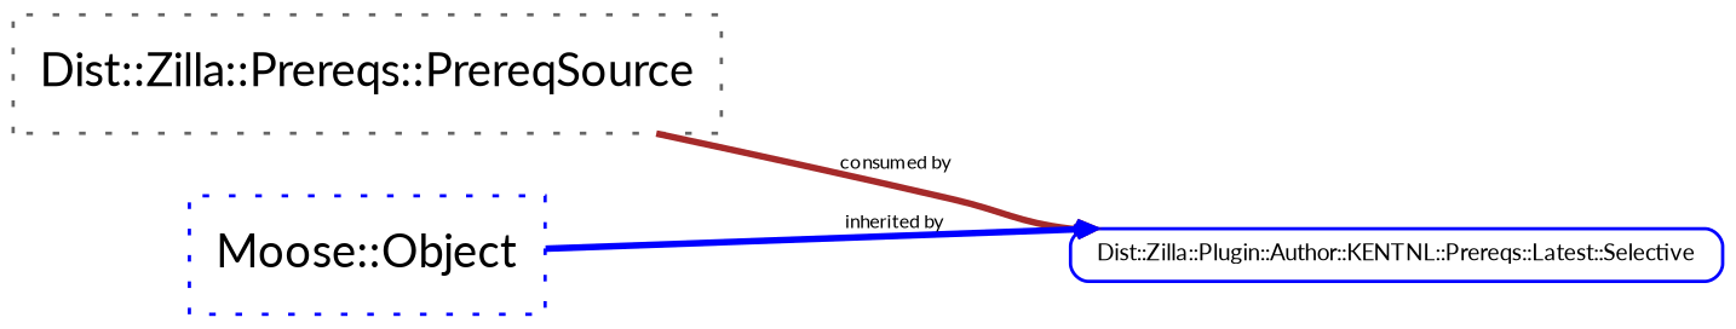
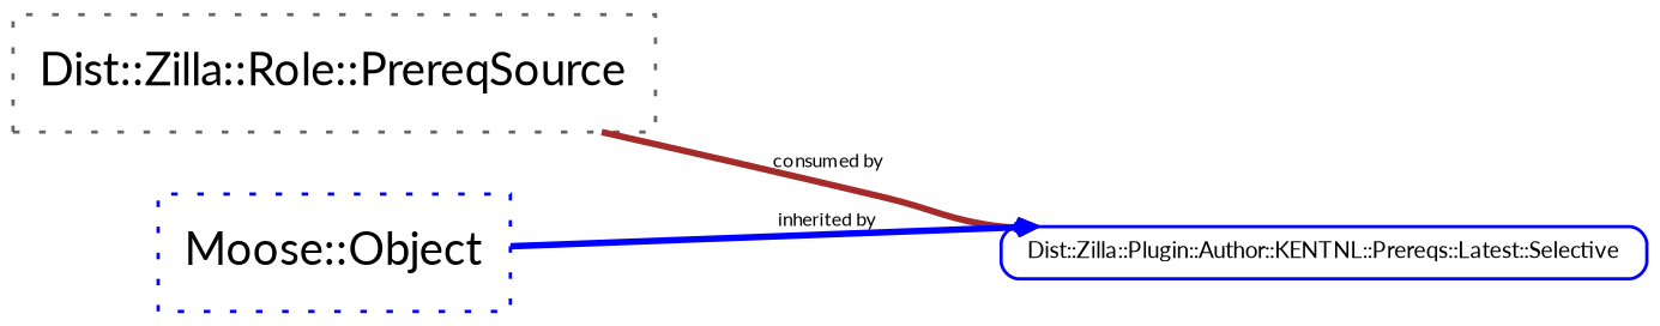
  strict digraph {
    compound=1
    concentrate=1
    rankdir=LR
    ranksep=1
    smoothing=triangle
    splines=spline
    fontname=Lato
    node [color=blue shape=record style=dotted fontname=Lato]
    edge [arrowhead=open arrowsize=0.5 dir=forward fontsize=6 headclip=1 minlen=1 samehead=head tailclip=1 style=bold fontname=Lato]
    n1 [fontsize=7 height=0.1 label="Dist::Zilla::Plugin::Author::KENTNL::Prereqs::Latest::Selective" shape=Mrecord style=solid]
-   n2 [label="Dist::Zilla::Prereqs::PrereqSource" color=gray40]
+   n2 [label="Dist::Zilla::Role::PrereqSource" color=gray40]
    n3 [label="Moose::Object"]
    n2 -> n1 [color=brown label="consumed by" weight=5]
    n3 -> n1 [color=blue label="inherited by" weight=10]
  }
